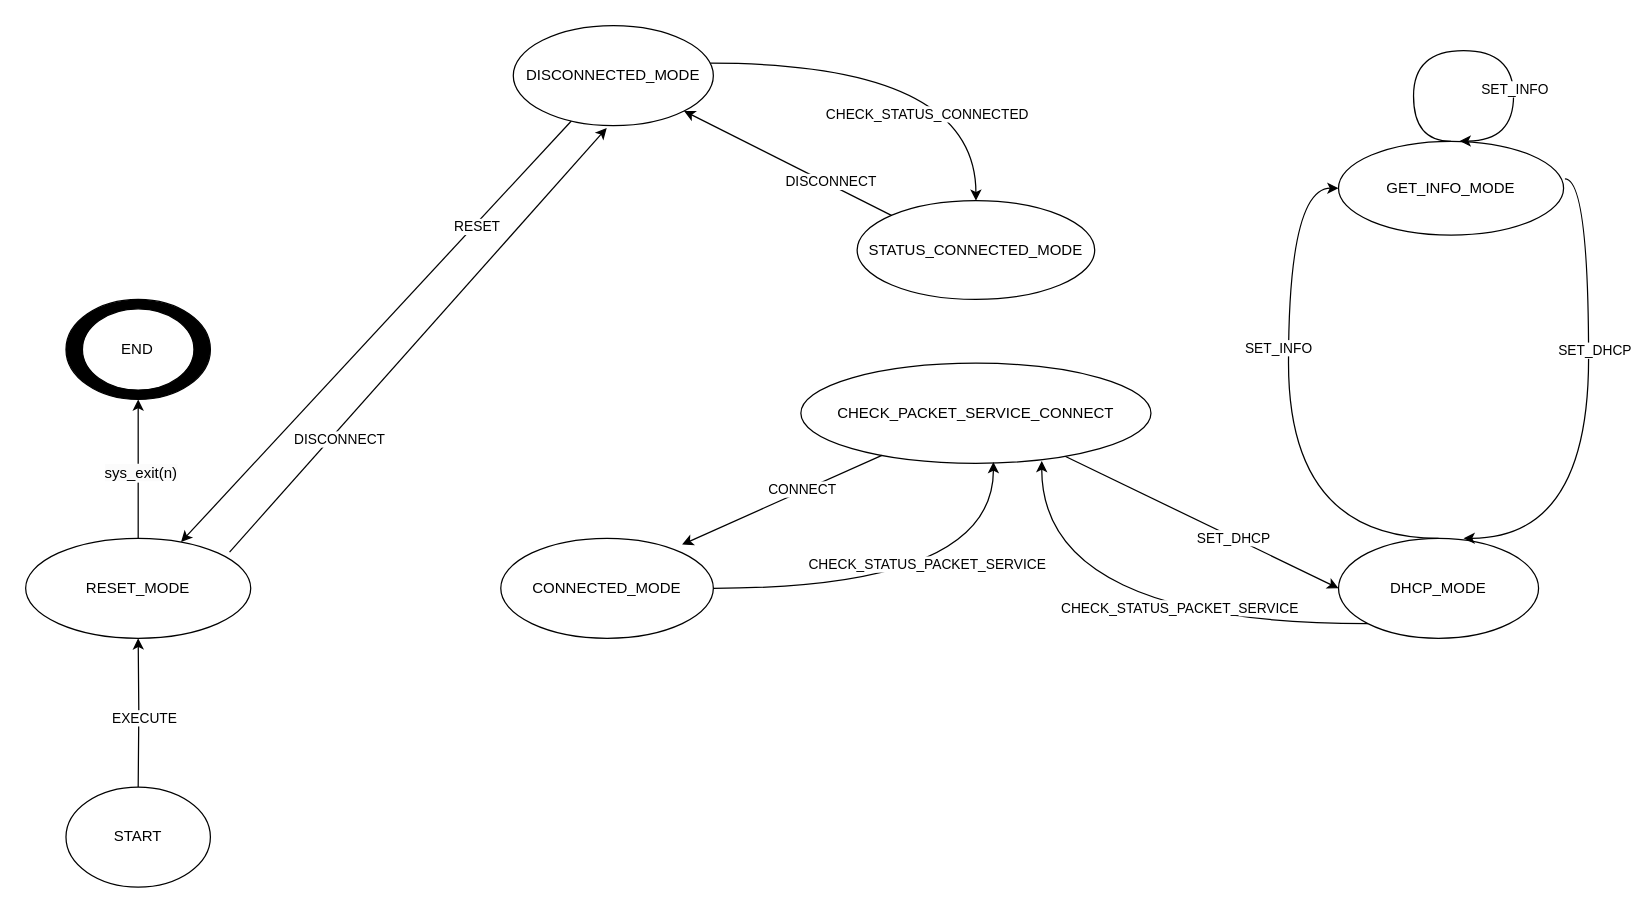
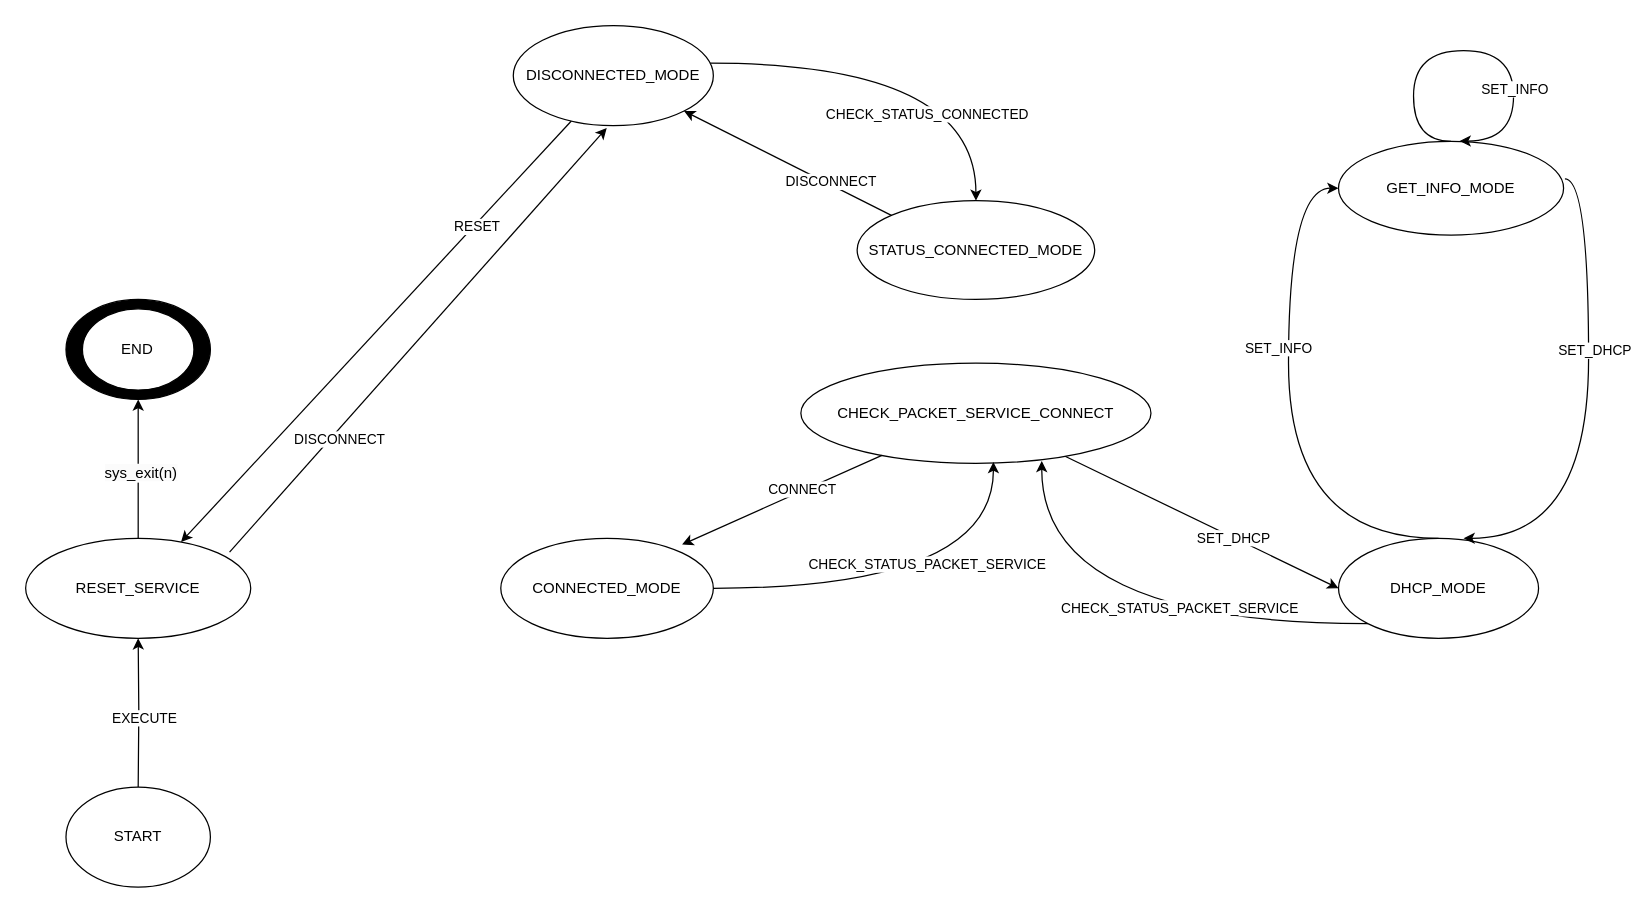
  <mxCell id="0" />
  <mxCell id="1" parent="0" />
  <mxCell id="2" style="edgeStyle=orthogonalEdgeStyle;rounded=0;orthogonalLoop=1;jettySize=auto;html=1;curved=1;" edge="1" parent="1" source="6" target="17"><mxGeometry relative="1" as="geometry"><Array as="points"><mxPoint x="780" y="50" /></Array></mxGeometry></mxCell>
  <mxCell id="3" value="CHECK_STATUS_CONNECTED" style="edgeLabel;html=1;align=center;verticalAlign=middle;resizable=0;points=[];" vertex="1" connectable="0" parent="2"><mxGeometry x="-0.113" y="4" relative="1" as="geometry"><mxPoint x="30" y="44" as="offset" /></mxGeometry></mxCell>
  <mxCell id="4" style="rounded=0;orthogonalLoop=1;jettySize=auto;html=1;" edge="1" parent="1" source="6" target="22"><mxGeometry relative="1" as="geometry" /></mxCell>
  <mxCell id="5" value="RESET" style="edgeLabel;html=1;align=center;verticalAlign=middle;resizable=0;points=[];" vertex="1" connectable="0" parent="4"><mxGeometry x="-0.082" y="-1" relative="1" as="geometry"><mxPoint x="68" y="-70" as="offset" /></mxGeometry></mxCell>
  <mxCell id="6" value="DISCONNECTED_MODE" style="ellipse;whiteSpace=wrap;html=1;" parent="1" vertex="1"><mxGeometry x="410" y="20" width="160" height="80" as="geometry" /></mxCell>
  <mxCell id="7" value="GET_INFO_MODE" style="ellipse;whiteSpace=wrap;html=1;strokeColor=#000000;" parent="1" vertex="1"><mxGeometry x="1070" y="112.5" width="180" height="75" as="geometry" /></mxCell>
  <mxCell id="8" style="rounded=0;orthogonalLoop=1;jettySize=auto;html=1;entryX=0;entryY=0.5;entryDx=0;entryDy=0;" edge="1" parent="1" source="10" target="14"><mxGeometry relative="1" as="geometry" /></mxCell>
  <mxCell id="9" value="SET_DHCP" style="edgeLabel;html=1;align=center;verticalAlign=middle;resizable=0;points=[];" vertex="1" connectable="0" parent="8"><mxGeometry x="0.224" relative="1" as="geometry"><mxPoint as="offset" /></mxGeometry></mxCell>
  <mxCell id="10" value="CHECK_PACKET_SERVICE_CONNECT" style="ellipse;whiteSpace=wrap;html=1;strokeColor=#000000;" parent="1" vertex="1"><mxGeometry x="640" y="290" width="280" height="80" as="geometry" /></mxCell>
  <mxCell id="11" value="CONNECTED_MODE" style="ellipse;whiteSpace=wrap;html=1;strokeColor=#000000;" parent="1" vertex="1"><mxGeometry x="400" y="430" width="170" height="80" as="geometry" /></mxCell>
  <mxCell id="12" style="edgeStyle=orthogonalEdgeStyle;rounded=0;orthogonalLoop=1;jettySize=auto;html=1;entryX=0;entryY=0.5;entryDx=0;entryDy=0;curved=1;" edge="1" parent="1" source="14" target="7"><mxGeometry relative="1" as="geometry"><Array as="points"><mxPoint x="1030" y="430" /><mxPoint x="1030" y="150" /></Array></mxGeometry></mxCell>
  <mxCell id="13" value="SET_INFO" style="edgeLabel;html=1;align=center;verticalAlign=middle;resizable=0;points=[];" vertex="1" connectable="0" parent="12"><mxGeometry x="-0.404" y="2" relative="1" as="geometry"><mxPoint x="-7" y="-142" as="offset" /></mxGeometry></mxCell>
  <mxCell id="14" value="DHCP_MODE" style="ellipse;whiteSpace=wrap;html=1;" parent="1" vertex="1"><mxGeometry x="1070" y="430" width="160" height="80" as="geometry" /></mxCell>
  <mxCell id="15" style="rounded=0;orthogonalLoop=1;jettySize=auto;html=1;exitX=0;exitY=0;exitDx=0;exitDy=0;" edge="1" parent="1" source="17" target="6"><mxGeometry relative="1" as="geometry" /></mxCell>
  <mxCell id="16" value="DISCONNECT" style="edgeLabel;html=1;align=center;verticalAlign=middle;resizable=0;points=[];" vertex="1" connectable="0" parent="15"><mxGeometry x="-0.395" y="-2" relative="1" as="geometry"><mxPoint as="offset" /></mxGeometry></mxCell>
  <mxCell id="17" value="STATUS_CONNECTED_MODE" style="ellipse;whiteSpace=wrap;html=1;" parent="1" vertex="1"><mxGeometry x="685" y="160" width="190" height="79" as="geometry" /></mxCell>
  <mxCell id="18" style="edgeStyle=orthogonalEdgeStyle;rounded=0;orthogonalLoop=1;jettySize=auto;html=1;entryX=0.5;entryY=1;entryDx=0;entryDy=0;" edge="1" parent="1" source="22" target="23"><mxGeometry relative="1" as="geometry" /></mxCell>
  <mxCell id="19" value="&lt;span style=&quot;font-size: 12px; white-space: normal; background-color: rgb(251, 251, 251);&quot;&gt;sys_exit(n)&lt;/span&gt;" style="edgeLabel;html=1;align=center;verticalAlign=middle;resizable=0;points=[];" vertex="1" connectable="0" parent="18"><mxGeometry x="-0.048" y="-1" relative="1" as="geometry"><mxPoint as="offset" /></mxGeometry></mxCell>
  <mxCell id="20" style="rounded=0;orthogonalLoop=1;jettySize=auto;html=1;entryX=0.467;entryY=1.023;entryDx=0;entryDy=0;entryPerimeter=0;exitX=0.906;exitY=0.138;exitDx=0;exitDy=0;exitPerimeter=0;" edge="1" parent="1" source="22" target="6"><mxGeometry relative="1" as="geometry" /></mxCell>
  <mxCell id="21" value="DISCONNECT" style="edgeLabel;html=1;align=center;verticalAlign=middle;resizable=0;points=[];" vertex="1" connectable="0" parent="20"><mxGeometry x="0.014" y="52" relative="1" as="geometry"><mxPoint x="-27" y="116" as="offset" /></mxGeometry></mxCell>
- <mxCell id="22" value="RESET_MODE" style="ellipse;whiteSpace=wrap;html=1;" parent="1" vertex="1"><mxGeometry x="20" y="430" width="180" height="80" as="geometry" /></mxCell>
+ <mxCell id="22" value="RESET_SERVICE" style="ellipse;whiteSpace=wrap;html=1;" parent="1" vertex="1"><mxGeometry x="20" y="430" width="180" height="80" as="geometry" /></mxCell>
  <mxCell id="23" value="END" style="ellipse;whiteSpace=wrap;html=1;fillColor=#000000;" parent="1" vertex="1"><mxGeometry x="52.25" y="239" width="115.5" height="80" as="geometry" /></mxCell>
  <mxCell id="24" style="edgeStyle=orthogonalEdgeStyle;rounded=0;orthogonalLoop=1;jettySize=auto;html=1;entryX=0.55;entryY=0.988;entryDx=0;entryDy=0;entryPerimeter=0;curved=1;" edge="1" parent="1" source="11" target="10"><mxGeometry relative="1" as="geometry" /></mxCell>
  <mxCell id="25" value="CHECK_STATUS_PACKET_SERVICE" style="edgeLabel;html=1;align=center;verticalAlign=middle;resizable=0;points=[];" vertex="1" connectable="0" parent="24"><mxGeometry x="0.194" y="2" relative="1" as="geometry"><mxPoint x="-24" y="-18" as="offset" /></mxGeometry></mxCell>
  <mxCell id="26" style="edgeStyle=orthogonalEdgeStyle;rounded=0;orthogonalLoop=1;jettySize=auto;html=1;entryX=0.625;entryY=0;entryDx=0;entryDy=0;entryPerimeter=0;curved=1;exitX=1.006;exitY=0.4;exitDx=0;exitDy=0;exitPerimeter=0;" edge="1" parent="1" source="7" target="14"><mxGeometry relative="1" as="geometry"><Array as="points"><mxPoint x="1270" y="143" /><mxPoint x="1270" y="430" /></Array></mxGeometry></mxCell>
  <mxCell id="27" value="SET_DHCP" style="edgeLabel;html=1;align=center;verticalAlign=middle;resizable=0;points=[];" vertex="1" connectable="0" parent="26"><mxGeometry x="0.406" y="4" relative="1" as="geometry"><mxPoint y="-130" as="offset" /></mxGeometry></mxCell>
  <mxCell id="28" style="edgeStyle=orthogonalEdgeStyle;rounded=0;orthogonalLoop=1;jettySize=auto;html=1;entryX=0.688;entryY=0.977;entryDx=0;entryDy=0;entryPerimeter=0;curved=1;exitX=0;exitY=1;exitDx=0;exitDy=0;" edge="1" parent="1" source="14" target="10"><mxGeometry relative="1" as="geometry" /></mxCell>
  <mxCell id="29" value="CHECK_STATUS_PACKET_SERVICE" style="edgeLabel;html=1;align=center;verticalAlign=middle;resizable=0;points=[];" vertex="1" connectable="0" parent="28"><mxGeometry x="-0.229" y="-13" relative="1" as="geometry"><mxPoint as="offset" /></mxGeometry></mxCell>
  <mxCell id="30" style="rounded=0;orthogonalLoop=1;jettySize=auto;html=1;entryX=0.853;entryY=0.063;entryDx=0;entryDy=0;entryPerimeter=0;" edge="1" parent="1" source="10" target="11"><mxGeometry relative="1" as="geometry" /></mxCell>
  <mxCell id="31" value="CONNECT" style="edgeLabel;html=1;align=center;verticalAlign=middle;resizable=0;points=[];" vertex="1" connectable="0" parent="30"><mxGeometry x="-0.205" y="-2" relative="1" as="geometry"><mxPoint as="offset" /></mxGeometry></mxCell>
  <mxCell id="32" style="edgeStyle=orthogonalEdgeStyle;rounded=0;orthogonalLoop=1;jettySize=auto;html=1;exitX=0.5;exitY=0;exitDx=0;exitDy=0;curved=1;entryX=0.538;entryY=-0.003;entryDx=0;entryDy=0;entryPerimeter=0;" edge="1" parent="1" source="7" target="7"><mxGeometry relative="1" as="geometry"><mxPoint x="1190" y="110" as="targetPoint" /><Array as="points"><mxPoint x="1130" y="113" /><mxPoint x="1130" y="40" /><mxPoint x="1210" y="40" /><mxPoint x="1210" y="112" /></Array></mxGeometry></mxCell>
  <mxCell id="33" value="SET_INFO" style="edgeLabel;html=1;align=center;verticalAlign=middle;resizable=0;points=[];" vertex="1" connectable="0" parent="32"><mxGeometry x="0.551" y="-6" relative="1" as="geometry"><mxPoint x="6" y="-18" as="offset" /></mxGeometry></mxCell>
  <mxCell id="34" style="edgeStyle=orthogonalEdgeStyle;rounded=0;orthogonalLoop=1;jettySize=auto;html=1;entryX=0.5;entryY=1;entryDx=0;entryDy=0;" edge="1" parent="1" target="22"><mxGeometry relative="1" as="geometry"><mxPoint x="110" y="629" as="sourcePoint" /></mxGeometry></mxCell>
  <mxCell id="35" value="EXECUTE" style="edgeLabel;html=1;align=center;verticalAlign=middle;resizable=0;points=[];" vertex="1" connectable="0" parent="34"><mxGeometry x="-0.059" y="-4" relative="1" as="geometry"><mxPoint as="offset" /></mxGeometry></mxCell>
  <mxCell id="36" value="START" style="ellipse;whiteSpace=wrap;html=1;" vertex="1" parent="1"><mxGeometry x="52.25" y="629" width="115.5" height="80" as="geometry" /></mxCell>
  <mxCell id="37" value="END" style="ellipse;whiteSpace=wrap;html=1;" vertex="1" parent="1"><mxGeometry x="65.41" y="246.5" width="89.18" height="65" as="geometry" /></mxCell>
